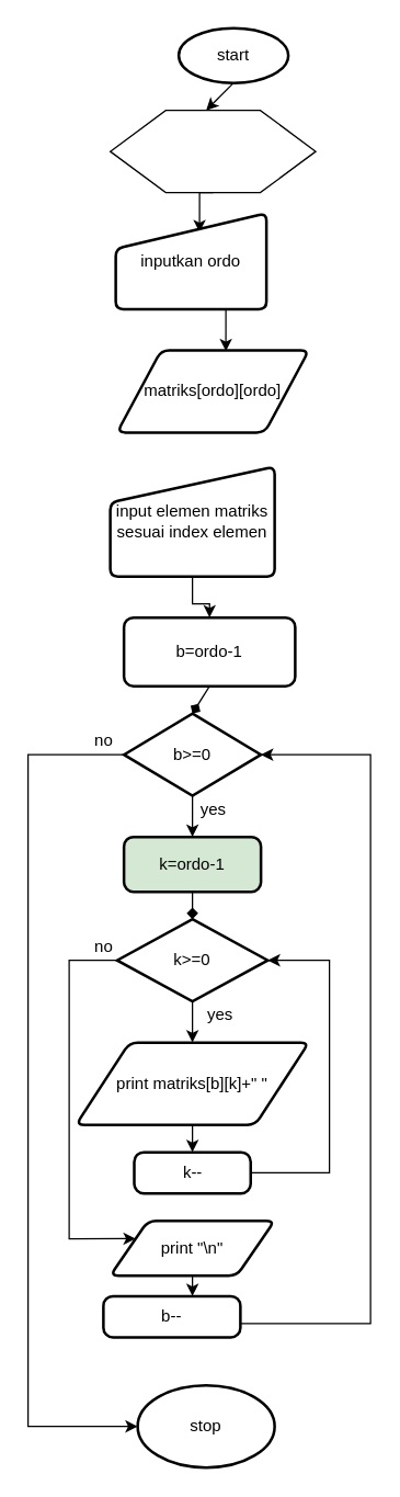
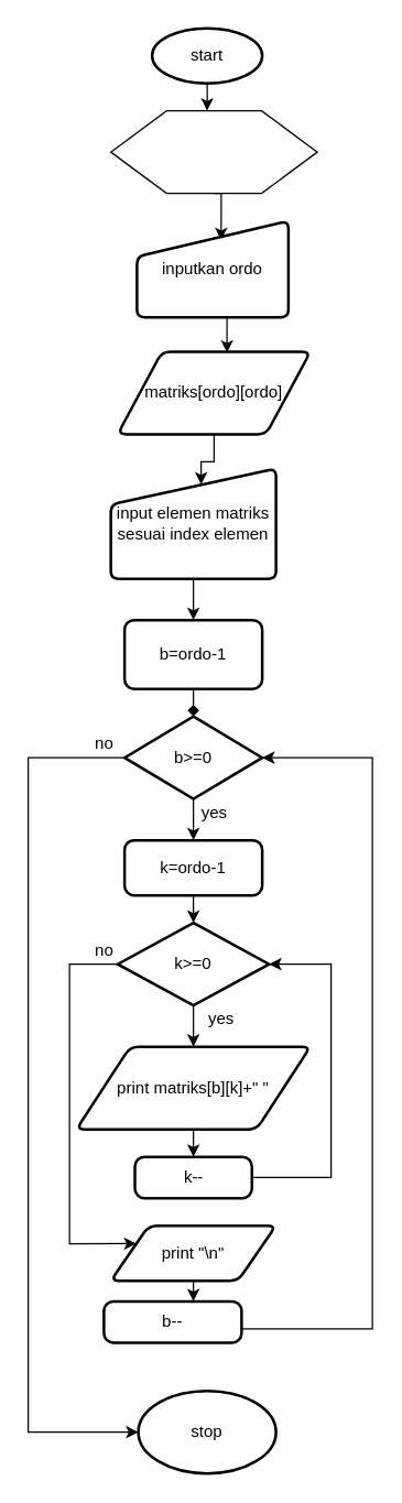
  <mxCell id="0" />
  <mxCell id="1" parent="0" />
  <mxCell id="2" value="" style="verticalLabelPosition=bottom;verticalAlign=top;html=1;shape=hexagon;perimeter=hexagonPerimeter2;arcSize=6;size=0.27;" vertex="1" parent="1"><mxGeometry x="80" y="80" width="150" height="60" as="geometry" /></mxCell>
- <mxCell id="3" value="start" style="strokeWidth=2;html=1;shape=mxgraph.flowchart.start_1;whiteSpace=wrap;" vertex="1" parent="1"><mxGeometry x="130" y="20" width="80" height="40" as="geometry" /></mxCell>
+ <mxCell id="3" value="start" style="strokeWidth=2;html=1;shape=mxgraph.flowchart.start_1;whiteSpace=wrap;" vertex="1" parent="1"><mxGeometry x="110" y="20" width="80" height="40" as="geometry" /></mxCell>
  <mxCell id="4" value="" style="endArrow=classic;html=1;exitX=0.5;exitY=1;exitDx=0;exitDy=0;exitPerimeter=0;" edge="1" parent="1" source="3"><mxGeometry width="50" height="50" relative="1" as="geometry"><mxPoint x="160" y="270" as="sourcePoint" /><mxPoint x="150" y="80" as="targetPoint" /><Array as="points" /></mxGeometry></mxCell>
  <mxCell id="5" style="edgeStyle=orthogonalEdgeStyle;rounded=0;orthogonalLoop=1;jettySize=auto;html=1;exitX=0.5;exitY=1;exitDx=0;exitDy=0;entryX=0.556;entryY=0.2;entryDx=0;entryDy=0;entryPerimeter=0;" edge="1" parent="1" target="7"><mxGeometry relative="1" as="geometry"><mxPoint x="155" y="140" as="sourcePoint" /></mxGeometry></mxCell>
  <mxCell id="6" style="edgeStyle=orthogonalEdgeStyle;rounded=0;orthogonalLoop=1;jettySize=auto;html=1;exitX=0.5;exitY=1;exitDx=0;exitDy=0;entryX=0.567;entryY=0.011;entryDx=0;entryDy=0;entryPerimeter=0;" edge="1" parent="1" source="7" target="9"><mxGeometry relative="1" as="geometry" /></mxCell>
- <mxCell id="7" value="inputkan ordo" style="html=1;strokeWidth=2;shape=manualInput;whiteSpace=wrap;rounded=1;size=26;arcSize=11;" vertex="1" parent="1"><mxGeometry x="84" y="155" width="110" height="70" as="geometry" /></mxCell>
+ <mxCell id="7" value="inputkan ordo" style="html=1;strokeWidth=2;shape=manualInput;whiteSpace=wrap;rounded=1;size=26;arcSize=11;" vertex="1" parent="1"><mxGeometry x="99" y="160" width="110" height="70" as="geometry" /></mxCell>
+ <mxCell id="8" style="edgeStyle=orthogonalEdgeStyle;rounded=0;orthogonalLoop=1;jettySize=auto;html=1;entryX=0.547;entryY=0.144;entryDx=0;entryDy=0;entryPerimeter=0;" edge="1" parent="1" source="9" target="11"><mxGeometry relative="1" as="geometry" /></mxCell>
  <mxCell id="9" value="matriks[ordo][ordo]" style="shape=parallelogram;html=1;strokeWidth=2;perimeter=parallelogramPerimeter;whiteSpace=wrap;rounded=1;arcSize=12;size=0.23;" vertex="1" parent="1"><mxGeometry x="85" y="255" width="140" height="60" as="geometry" /></mxCell>
  <mxCell id="10" value="" style="edgeStyle=orthogonalEdgeStyle;rounded=0;orthogonalLoop=1;jettySize=auto;html=1;" edge="1" parent="1" source="11" target="15"><mxGeometry relative="1" as="geometry"><mxPoint x="140" y="460" as="targetPoint" /></mxGeometry></mxCell>
  <mxCell id="11" value="input elemen matriks sesuai index elemen" style="html=1;strokeWidth=2;shape=manualInput;whiteSpace=wrap;rounded=1;size=26;arcSize=11;" vertex="1" parent="1"><mxGeometry x="80" y="340" width="120" height="80" as="geometry" /></mxCell>
  <mxCell id="12" value="" style="edgeStyle=orthogonalEdgeStyle;rounded=0;orthogonalLoop=1;jettySize=auto;html=1;" edge="1" parent="1" source="14"><mxGeometry relative="1" as="geometry"><mxPoint x="140" y="610" as="targetPoint" /></mxGeometry></mxCell>
  <mxCell id="13" style="edgeStyle=orthogonalEdgeStyle;rounded=0;orthogonalLoop=1;jettySize=auto;html=1;exitX=0;exitY=0.5;exitDx=0;exitDy=0;exitPerimeter=0;" edge="1" parent="1" source="14"><mxGeometry relative="1" as="geometry"><mxPoint x="100" y="1040" as="targetPoint" /><Array as="points"><mxPoint x="20" y="550" /><mxPoint x="20" y="1040" /></Array></mxGeometry></mxCell>
  <mxCell id="14" value="b&amp;gt;=0" style="strokeWidth=2;html=1;shape=mxgraph.flowchart.decision;whiteSpace=wrap;" vertex="1" parent="1"><mxGeometry x="90" y="520" width="100" height="60" as="geometry" /></mxCell>
- <mxCell id="15" value="b=ordo-1" style="rounded=1;whiteSpace=wrap;html=1;absoluteArcSize=1;arcSize=14;strokeWidth=2;" vertex="1" parent="1"><mxGeometry x="90" y="450" width="125" height="50" as="geometry" /></mxCell>
+ <mxCell id="15" value="b=ordo-1" style="rounded=1;whiteSpace=wrap;html=1;absoluteArcSize=1;arcSize=14;strokeWidth=2;" vertex="1" parent="1"><mxGeometry x="90" y="450" width="100" height="50" as="geometry" /></mxCell>
  <mxCell id="16" value="" style="endArrow=diamond;html=1;entryX=0.5;entryY=0;entryDx=0;entryDy=0;entryPerimeter=0;exitX=0.5;exitY=1;exitDx=0;exitDy=0;" edge="1" parent="1" source="15" target="14"><mxGeometry width="50" height="50" relative="1" as="geometry"><mxPoint x="110" y="530" as="sourcePoint" /><mxPoint x="160" y="480" as="targetPoint" /></mxGeometry></mxCell>
- <mxCell id="17" value="k=ordo-1" style="rounded=1;whiteSpace=wrap;html=1;absoluteArcSize=1;arcSize=14;strokeWidth=2;fillColor=#d5e8d4;" vertex="1" parent="1"><mxGeometry x="90" y="610" width="100" height="40" as="geometry" /></mxCell>
+ <mxCell id="17" value="k=ordo-1" style="rounded=1;whiteSpace=wrap;html=1;absoluteArcSize=1;arcSize=14;strokeWidth=2;" vertex="1" parent="1"><mxGeometry x="90" y="610" width="100" height="40" as="geometry" /></mxCell>
  <mxCell id="18" value="yes" style="text;html=1;align=center;verticalAlign=middle;resizable=0;points=[];autosize=1;" vertex="1" parent="1"><mxGeometry x="140" y="580" width="30" height="20" as="geometry" /></mxCell>
  <mxCell id="19" style="edgeStyle=orthogonalEdgeStyle;rounded=0;orthogonalLoop=1;jettySize=auto;html=1;exitX=0.5;exitY=1;exitDx=0;exitDy=0;entryX=0.5;entryY=0;entryDx=0;entryDy=0;" edge="1" parent="1" source="20" target="22"><mxGeometry relative="1" as="geometry" /></mxCell>
  <mxCell id="20" value="print matriks[b][k]+&quot; &quot;" style="shape=parallelogram;html=1;strokeWidth=2;perimeter=parallelogramPerimeter;whiteSpace=wrap;rounded=1;arcSize=12;size=0.23;" vertex="1" parent="1"><mxGeometry x="55" y="760" width="170" height="60" as="geometry" /></mxCell>
  <mxCell id="21" style="edgeStyle=orthogonalEdgeStyle;rounded=0;orthogonalLoop=1;jettySize=auto;html=1;entryX=1;entryY=0.5;entryDx=0;entryDy=0;entryPerimeter=0;" edge="1" parent="1" source="22" target="24"><mxGeometry relative="1" as="geometry"><mxPoint x="260" y="700" as="targetPoint" /><Array as="points"><mxPoint x="240" y="855" /><mxPoint x="240" y="700" /></Array></mxGeometry></mxCell>
  <mxCell id="22" value="k--" style="rounded=1;whiteSpace=wrap;html=1;absoluteArcSize=1;arcSize=14;strokeWidth=2;" vertex="1" parent="1"><mxGeometry x="97.5" y="840" width="85" height="30" as="geometry" /></mxCell>
  <mxCell id="23" style="edgeStyle=orthogonalEdgeStyle;rounded=0;orthogonalLoop=1;jettySize=auto;html=1;entryX=0;entryY=0.25;entryDx=0;entryDy=0;" edge="1" parent="1" source="24" target="29"><mxGeometry relative="1" as="geometry"><mxPoint x="94" y="940" as="targetPoint" /><Array as="points"><mxPoint x="50" y="700" /><mxPoint x="50" y="903" /></Array></mxGeometry></mxCell>
  <mxCell id="24" value="k&amp;gt;=0" style="strokeWidth=2;html=1;shape=mxgraph.flowchart.decision;whiteSpace=wrap;" vertex="1" parent="1"><mxGeometry x="85" y="670" width="110" height="60" as="geometry" /></mxCell>
- <mxCell id="25" value="" style="endArrow=diamond;html=1;exitX=0.5;exitY=1;exitDx=0;exitDy=0;" edge="1" parent="1" source="17" target="24"><mxGeometry width="50" height="50" relative="1" as="geometry"><mxPoint x="60" y="700" as="sourcePoint" /><mxPoint x="110" y="650" as="targetPoint" /></mxGeometry></mxCell>
+ <mxCell id="25" value="" style="endArrow=classic;html=1;exitX=0.5;exitY=1;exitDx=0;exitDy=0;" edge="1" parent="1" source="17" target="24"><mxGeometry width="50" height="50" relative="1" as="geometry"><mxPoint x="60" y="700" as="sourcePoint" /><mxPoint x="110" y="650" as="targetPoint" /></mxGeometry></mxCell>
  <mxCell id="26" value="" style="endArrow=classic;html=1;entryX=0.5;entryY=0;entryDx=0;entryDy=0;exitX=0.5;exitY=1;exitDx=0;exitDy=0;exitPerimeter=0;" edge="1" parent="1" source="24" target="20"><mxGeometry width="50" height="50" relative="1" as="geometry"><mxPoint x="60" y="700" as="sourcePoint" /><mxPoint x="110" y="650" as="targetPoint" /></mxGeometry></mxCell>
  <mxCell id="27" value="yes" style="text;html=1;align=center;verticalAlign=middle;resizable=0;points=[];autosize=1;" vertex="1" parent="1"><mxGeometry x="145" y="730" width="30" height="20" as="geometry" /></mxCell>
  <mxCell id="28" value="" style="edgeStyle=orthogonalEdgeStyle;rounded=0;orthogonalLoop=1;jettySize=auto;html=1;" edge="1" parent="1" source="29" target="31"><mxGeometry relative="1" as="geometry"><Array as="points"><mxPoint x="144" y="970" /><mxPoint x="144" y="970" /></Array></mxGeometry></mxCell>
  <mxCell id="29" value="print &quot;\n&quot;" style="shape=parallelogram;html=1;strokeWidth=2;perimeter=parallelogramPerimeter;whiteSpace=wrap;rounded=1;arcSize=12;size=0.23;" vertex="1" parent="1"><mxGeometry x="80" y="890" width="120" height="40" as="geometry" /></mxCell>
  <mxCell id="30" style="edgeStyle=orthogonalEdgeStyle;rounded=0;orthogonalLoop=1;jettySize=auto;html=1;entryX=1;entryY=0.5;entryDx=0;entryDy=0;entryPerimeter=0;" edge="1" parent="1" source="31" target="14"><mxGeometry relative="1" as="geometry"><Array as="points"><mxPoint x="270" y="965" /><mxPoint x="270" y="550" /></Array></mxGeometry></mxCell>
  <mxCell id="31" value="b--" style="rounded=1;whiteSpace=wrap;html=1;absoluteArcSize=1;arcSize=14;strokeWidth=2;" vertex="1" parent="1"><mxGeometry x="75" y="945" width="100" height="30" as="geometry" /></mxCell>
  <mxCell id="32" value="no" style="text;html=1;align=center;verticalAlign=middle;resizable=0;points=[];autosize=1;" vertex="1" parent="1"><mxGeometry x="60" y="680" width="30" height="20" as="geometry" /></mxCell>
  <mxCell id="33" value="stop" style="strokeWidth=2;html=1;shape=mxgraph.flowchart.start_1;whiteSpace=wrap;" vertex="1" parent="1"><mxGeometry x="100" y="1010" width="100" height="60" as="geometry" /></mxCell>
  <mxCell id="34" value="no" style="text;html=1;align=center;verticalAlign=middle;resizable=0;points=[];autosize=1;" vertex="1" parent="1"><mxGeometry x="60" y="530" width="30" height="20" as="geometry" /></mxCell>
